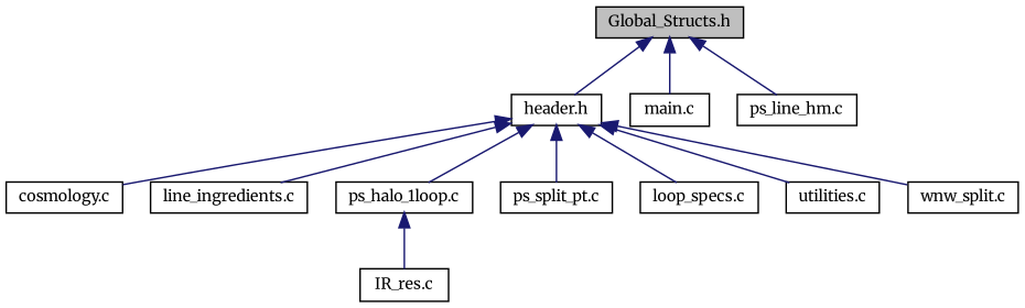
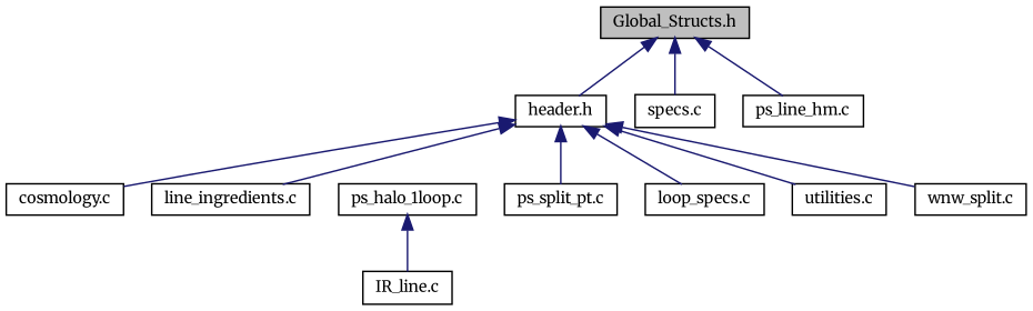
  digraph {
    fontname=Merriweather
    node [color=black fillcolor=white fontname=Merriweather fontsize=10 shape=record style=filled]
    edge [color=midnightblue dir=back fontname=Merriweather fontsize=10 labelfontname=Helvetica labelfontsize=10 style=solid]
    n1 [fillcolor=grey75 fontcolor=black height=0.2 label="Global_Structs.h" width=0.4]
    n2 [height=0.2 label="header.h" width=0.4]
-   n3 [height=0.2 label="main.c" width=0.4]
+   n3 [height=0.2 label="specs.c" width=0.4]
    n4 [height=0.2 label="ps_line_hm.c" width=0.4]
    n5 [height=0.2 label="cosmology.c" width=0.4]
    n6 [height=0.2 label="line_ingredients.c" width=0.4]
    n7 [height=0.2 label="ps_halo_1loop.c" width=0.4]
    n8 [height=0.2 label="ps_split_pt.c" width=0.4]
    n9 [height=0.2 label="loop_specs.c" width=0.4]
    n10 [height=0.2 label="utilities.c" width=0.4]
    n11 [height=0.2 label="wnw_split.c" width=0.4]
-   n12 [height=0.2 label="IR_res.c" width=0.4]
+   n12 [height=0.2 label="IR_line.c" width=0.4]
    n1 -> n2
    n1 -> n3
    n1 -> n4
    n2 -> n5
    n2 -> n6
-   n2 -> n7
    n2 -> n8
    n2 -> n9
    n2 -> n10
    n2 -> n11
    n7 -> n12
  }
